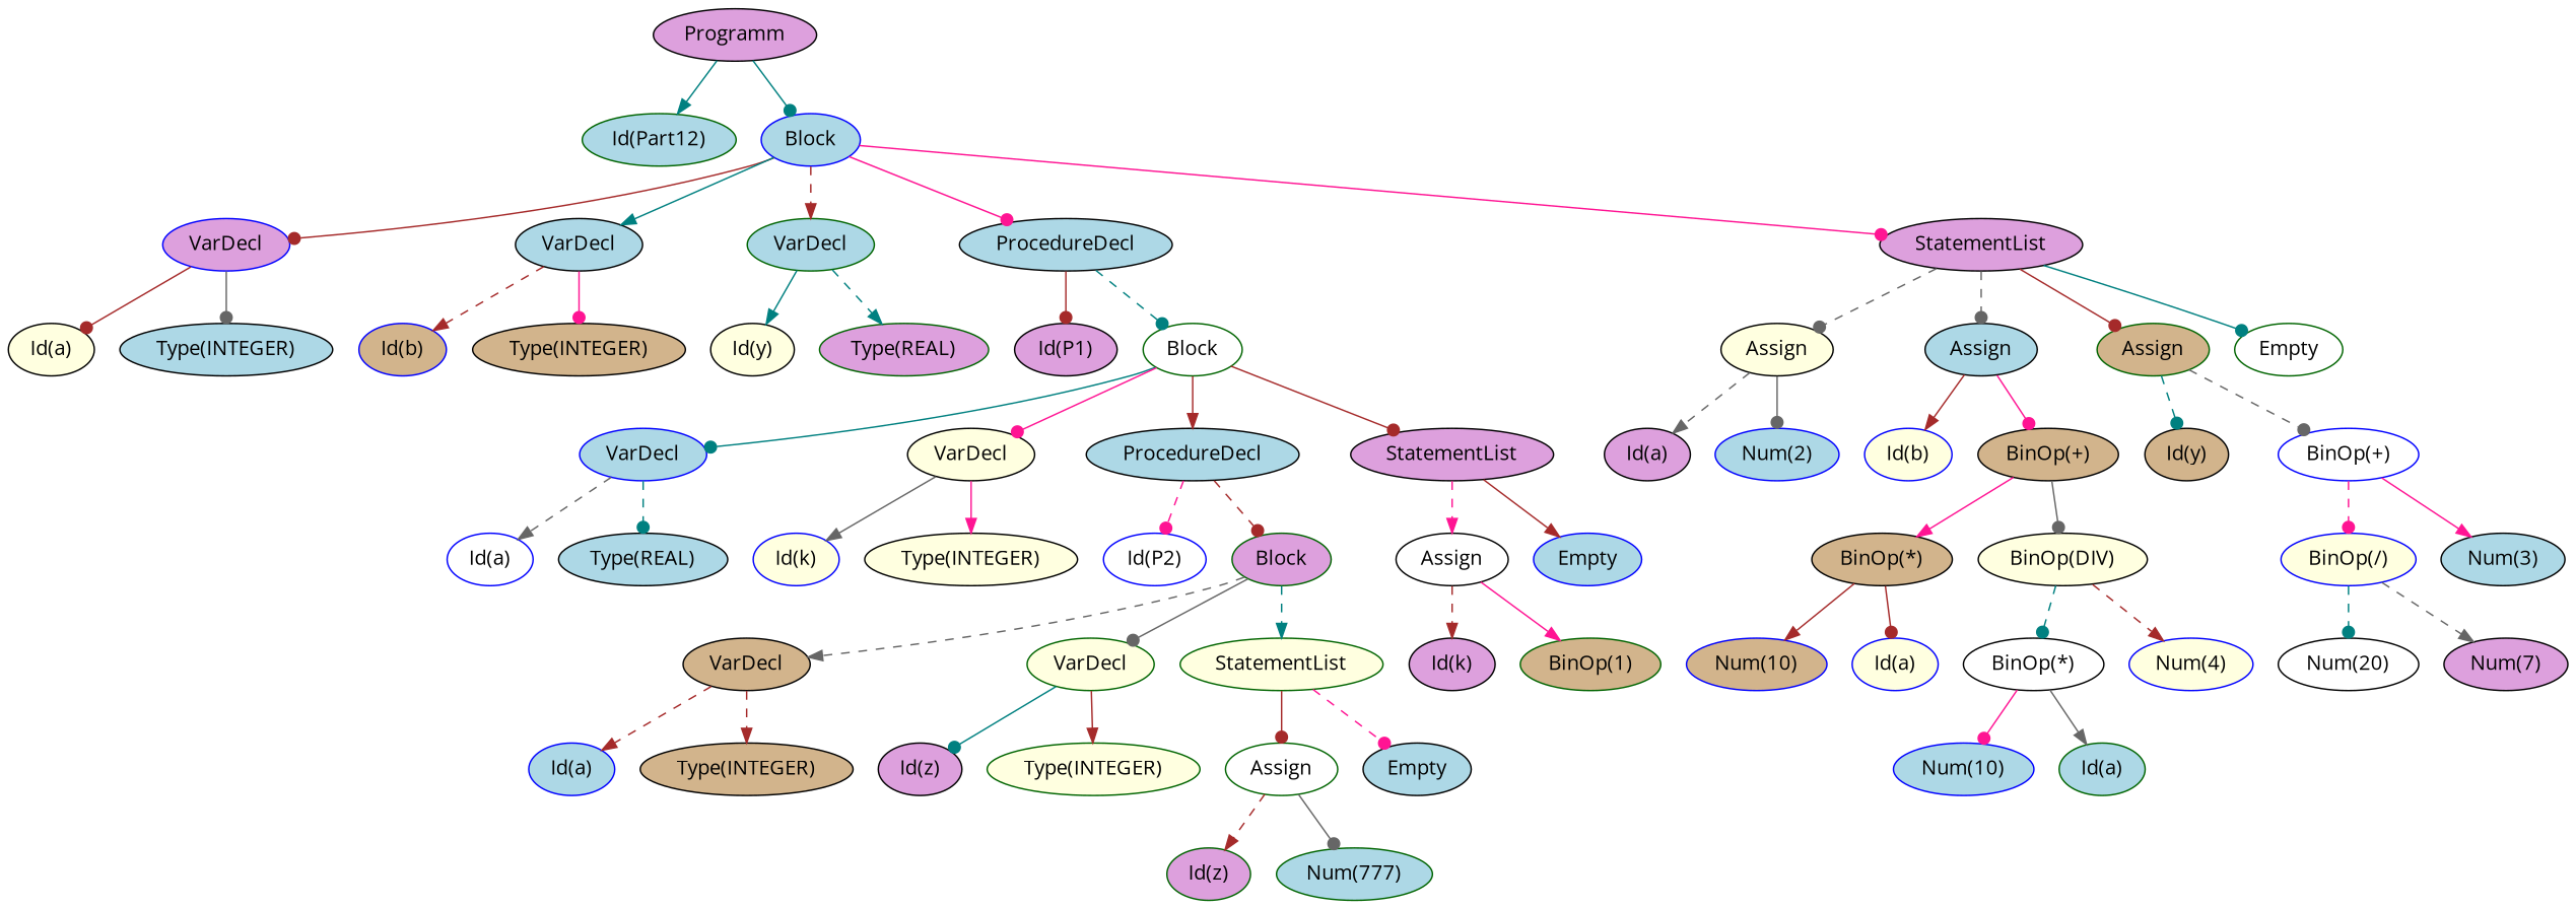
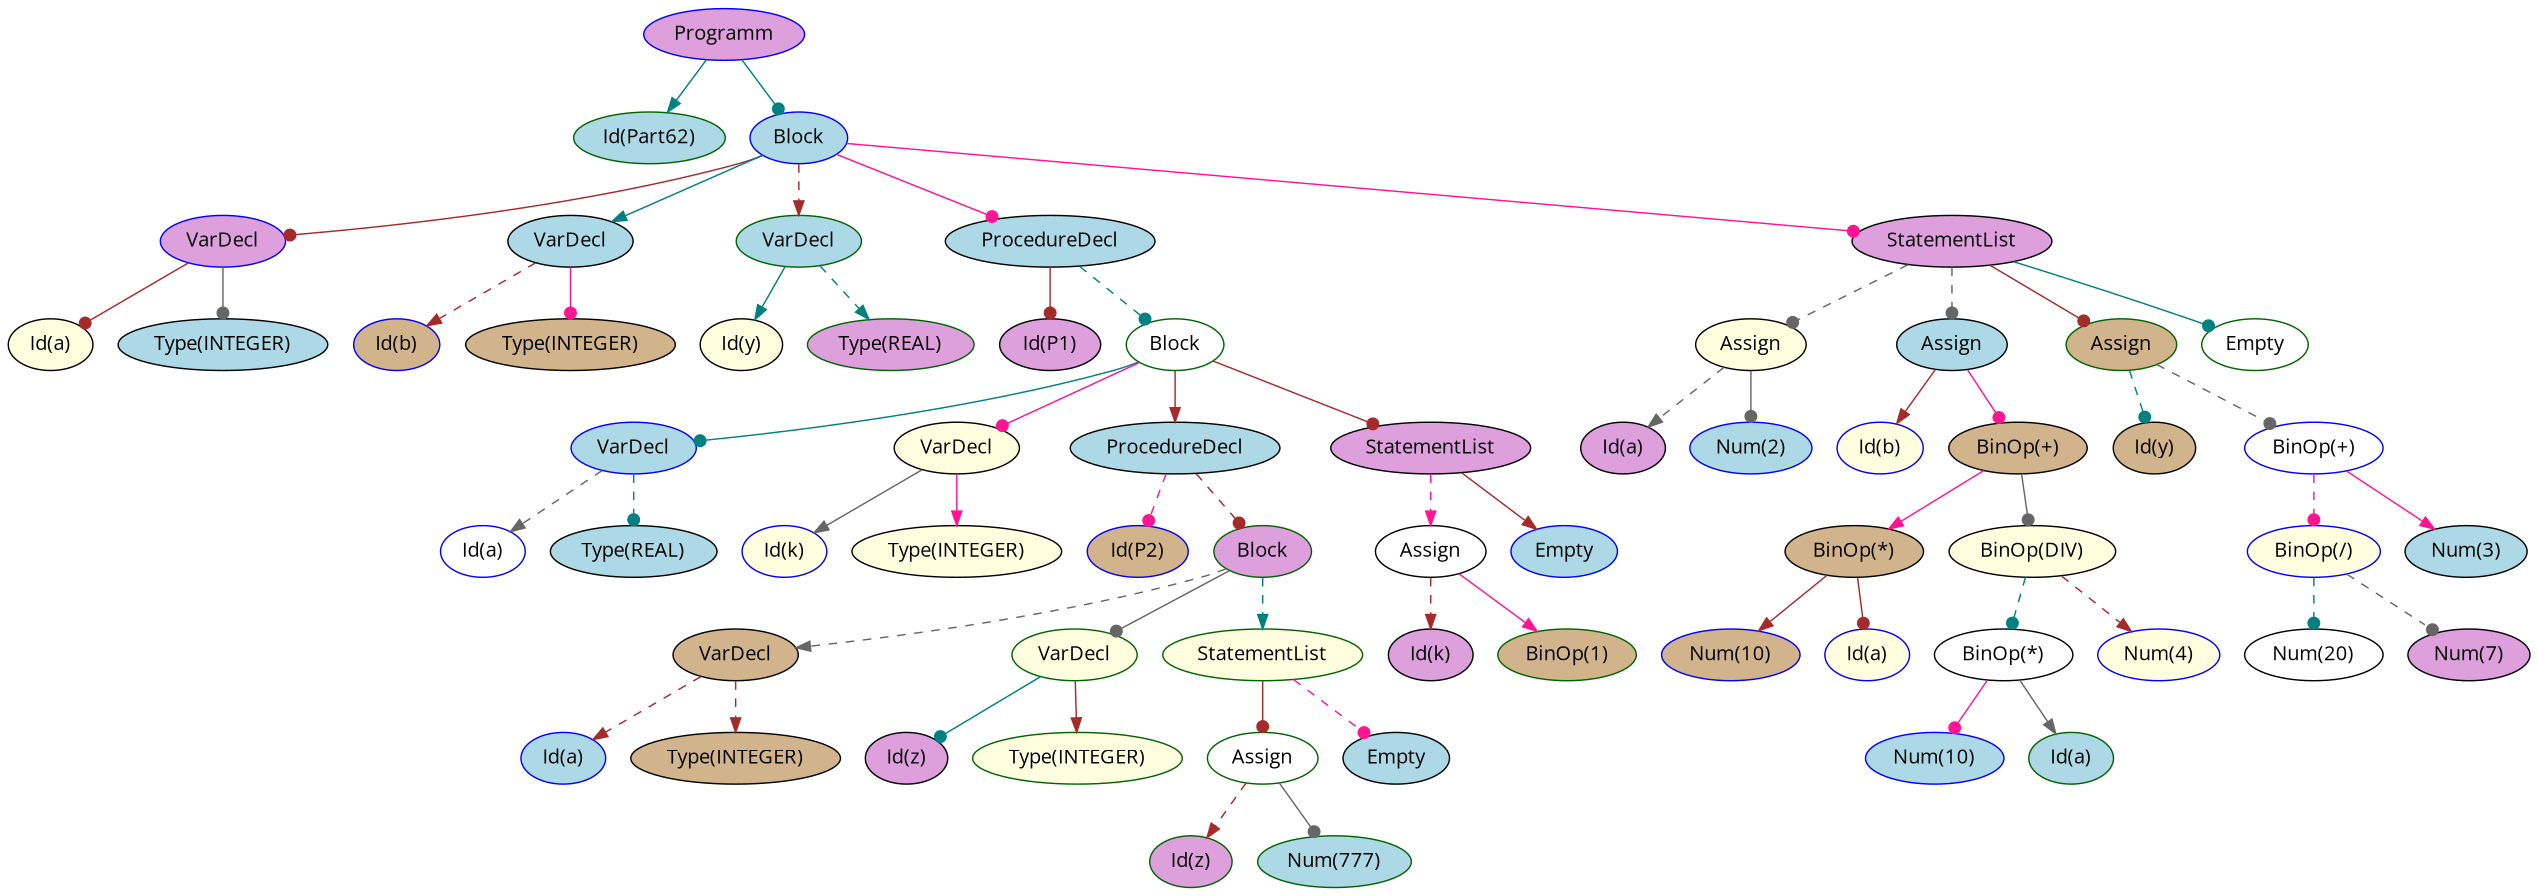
  digraph {
    fontname="Open Sans"
    node [color=black fillcolor=lightblue fontname="Open Sans" style=filled]
    edge [arrowhead=dot color=brown fontname="Open Sans" style=solid]
-   n1 [fillcolor=plum label=Programm]
-   n2 [color=darkgreen label="Id(Part12)"]
+   n1 [color=blue fillcolor=plum label=Programm]
+   n2 [color=darkgreen label="Id(Part62)"]
    n3 [color=blue label=Block]
    n4 [color=blue fillcolor=plum label=VarDecl]
    n5 [label=VarDecl]
    n6 [color=darkgreen label=VarDecl]
    n7 [label=ProcedureDecl]
    n8 [fillcolor=plum label=StatementList]
    n9 [fillcolor=lightyellow label="Id(a)"]
    n10 [label="Type(INTEGER)"]
    n11 [color=blue fillcolor=tan label="Id(b)"]
    n12 [fillcolor=tan label="Type(INTEGER)"]
    n13 [fillcolor=lightyellow label="Id(y)"]
    n14 [color=darkgreen fillcolor=plum label="Type(REAL)"]
    n15 [fillcolor=plum label="Id(P1)"]
    n16 [color=darkgreen fillcolor=white label=Block]
    n17 [fillcolor=lightyellow label=Assign]
    n18 [label=Assign]
    n19 [color=darkgreen fillcolor=tan label=Assign]
    n20 [color=darkgreen fillcolor=white label=Empty]
    n21 [color=blue label=VarDecl]
    n22 [fillcolor=lightyellow label=VarDecl]
    n23 [label=ProcedureDecl]
    n24 [fillcolor=plum label=StatementList]
    n25 [color=blue fillcolor=white label="Id(a)"]
    n26 [label="Type(REAL)"]
    n27 [color=blue fillcolor=lightyellow label="Id(k)"]
    n28 [fillcolor=lightyellow label="Type(INTEGER)"]
-   n29 [color=blue fillcolor=white label="Id(P2)"]
+   n29 [color=blue fillcolor=tan label="Id(P2)"]
    n30 [color=darkgreen fillcolor=plum label=Block]
    n31 [fillcolor=white label=Assign]
    n32 [color=blue label=Empty]
    n33 [fillcolor=tan label=VarDecl]
    n34 [color=darkgreen fillcolor=lightyellow label=VarDecl]
    n35 [color=darkgreen fillcolor=lightyellow label=StatementList]
    n36 [color=blue label="Id(a)"]
    n37 [fillcolor=tan label="Type(INTEGER)"]
    n38 [fillcolor=plum label="Id(z)"]
    n39 [color=darkgreen fillcolor=lightyellow label="Type(INTEGER)"]
    n40 [color=darkgreen fillcolor=white label=Assign]
    n41 [label=Empty]
    n42 [color=darkgreen fillcolor=plum label="Id(z)"]
    n43 [color=darkgreen label="Num(777)"]
    n44 [fillcolor=plum label="Id(k)"]
    n45 [color=darkgreen fillcolor=tan label="BinOp(1)"]
    n46 [fillcolor=plum label="Id(a)"]
    n47 [color=blue label="Num(2)"]
    n48 [color=blue fillcolor=lightyellow label="Id(b)"]
    n49 [fillcolor=tan label="BinOp(+)"]
    n50 [fillcolor=tan label="Id(y)"]
    n51 [color=blue fillcolor=white label="BinOp(+)"]
    n52 [fillcolor=tan label="BinOp(*)"]
    n53 [fillcolor=lightyellow label="BinOp(DIV)"]
    n54 [color=blue fillcolor=tan label="Num(10)"]
    n55 [color=blue fillcolor=lightyellow label="Id(a)"]
    n56 [fillcolor=white label="BinOp(*)"]
    n57 [color=blue fillcolor=lightyellow label="Num(4)"]
    n58 [color=blue label="Num(10)"]
    n59 [color=darkgreen label="Id(a)"]
    n60 [color=blue fillcolor=lightyellow label="BinOp(/)"]
    n61 [label="Num(3)"]
    n62 [fillcolor=white label="Num(20)"]
    n63 [fillcolor=plum label="Num(7)"]
    n1 -> n2 [arrowhead=normal color=teal]
    n1 -> n3 [color=teal]
    n3 -> n4
    n3 -> n5 [arrowhead=normal color=teal]
    n3 -> n6 [arrowhead=normal style=dashed]
    n3 -> n7 [color=deeppink]
    n3 -> n8 [color=deeppink]
    n4 -> n9
    n4 -> n10 [color=gray40]
    n5 -> n11 [arrowhead=normal style=dashed]
    n5 -> n12 [color=deeppink]
    n6 -> n13 [arrowhead=normal color=teal]
    n6 -> n14 [arrowhead=normal color=teal style=dashed]
    n7 -> n15
    n7 -> n16 [color=teal style=dashed]
    n8 -> n17 [color=gray40 style=dashed]
    n8 -> n18 [color=gray40 style=dashed]
    n8 -> n19
    n8 -> n20 [color=teal]
    n16 -> n21 [color=teal]
    n16 -> n22 [color=deeppink]
    n16 -> n23 [arrowhead=normal]
    n16 -> n24
    n17 -> n46 [arrowhead=normal color=gray40 style=dashed]
    n17 -> n47 [color=gray40]
    n18 -> n48 [arrowhead=normal]
    n18 -> n49 [color=deeppink]
    n19 -> n50 [color=teal style=dashed]
    n19 -> n51 [color=gray40 style=dashed]
    n21 -> n25 [arrowhead=normal color=gray40 style=dashed]
    n21 -> n26 [color=teal style=dashed]
    n22 -> n27 [arrowhead=normal color=gray40]
    n22 -> n28 [arrowhead=normal color=deeppink]
    n23 -> n29 [color=deeppink style=dashed]
    n23 -> n30 [style=dashed]
    n24 -> n31 [arrowhead=normal color=deeppink style=dashed]
    n24 -> n32 [arrowhead=normal]
    n30 -> n33 [arrowhead=normal color=gray40 style=dashed]
    n30 -> n34 [color=gray40]
    n30 -> n35 [arrowhead=normal color=teal style=dashed]
    n31 -> n44 [arrowhead=normal style=dashed]
    n31 -> n45 [arrowhead=normal color=deeppink]
    n33 -> n36 [arrowhead=normal style=dashed]
    n33 -> n37 [arrowhead=normal style=dashed]
    n34 -> n38 [color=teal]
    n34 -> n39 [arrowhead=normal]
    n35 -> n40
    n35 -> n41 [color=deeppink style=dashed]
    n40 -> n42 [arrowhead=normal style=dashed]
    n40 -> n43 [color=gray40]
    n49 -> n52 [arrowhead=normal color=deeppink]
    n49 -> n53 [color=gray40]
    n51 -> n60 [color=deeppink style=dashed]
    n51 -> n61 [arrowhead=normal color=deeppink]
    n52 -> n54 [arrowhead=normal]
    n52 -> n55
    n53 -> n56 [color=teal style=dashed]
    n53 -> n57 [arrowhead=normal style=dashed]
    n56 -> n58 [color=deeppink]
    n56 -> n59 [arrowhead=normal color=gray40]
    n60 -> n62 [color=teal style=dashed]
-   n60 -> n63 [arrowhead=normal color=gray40 style=dashed]
+   n60 -> n63 [color=gray40 style=dashed]
  }
